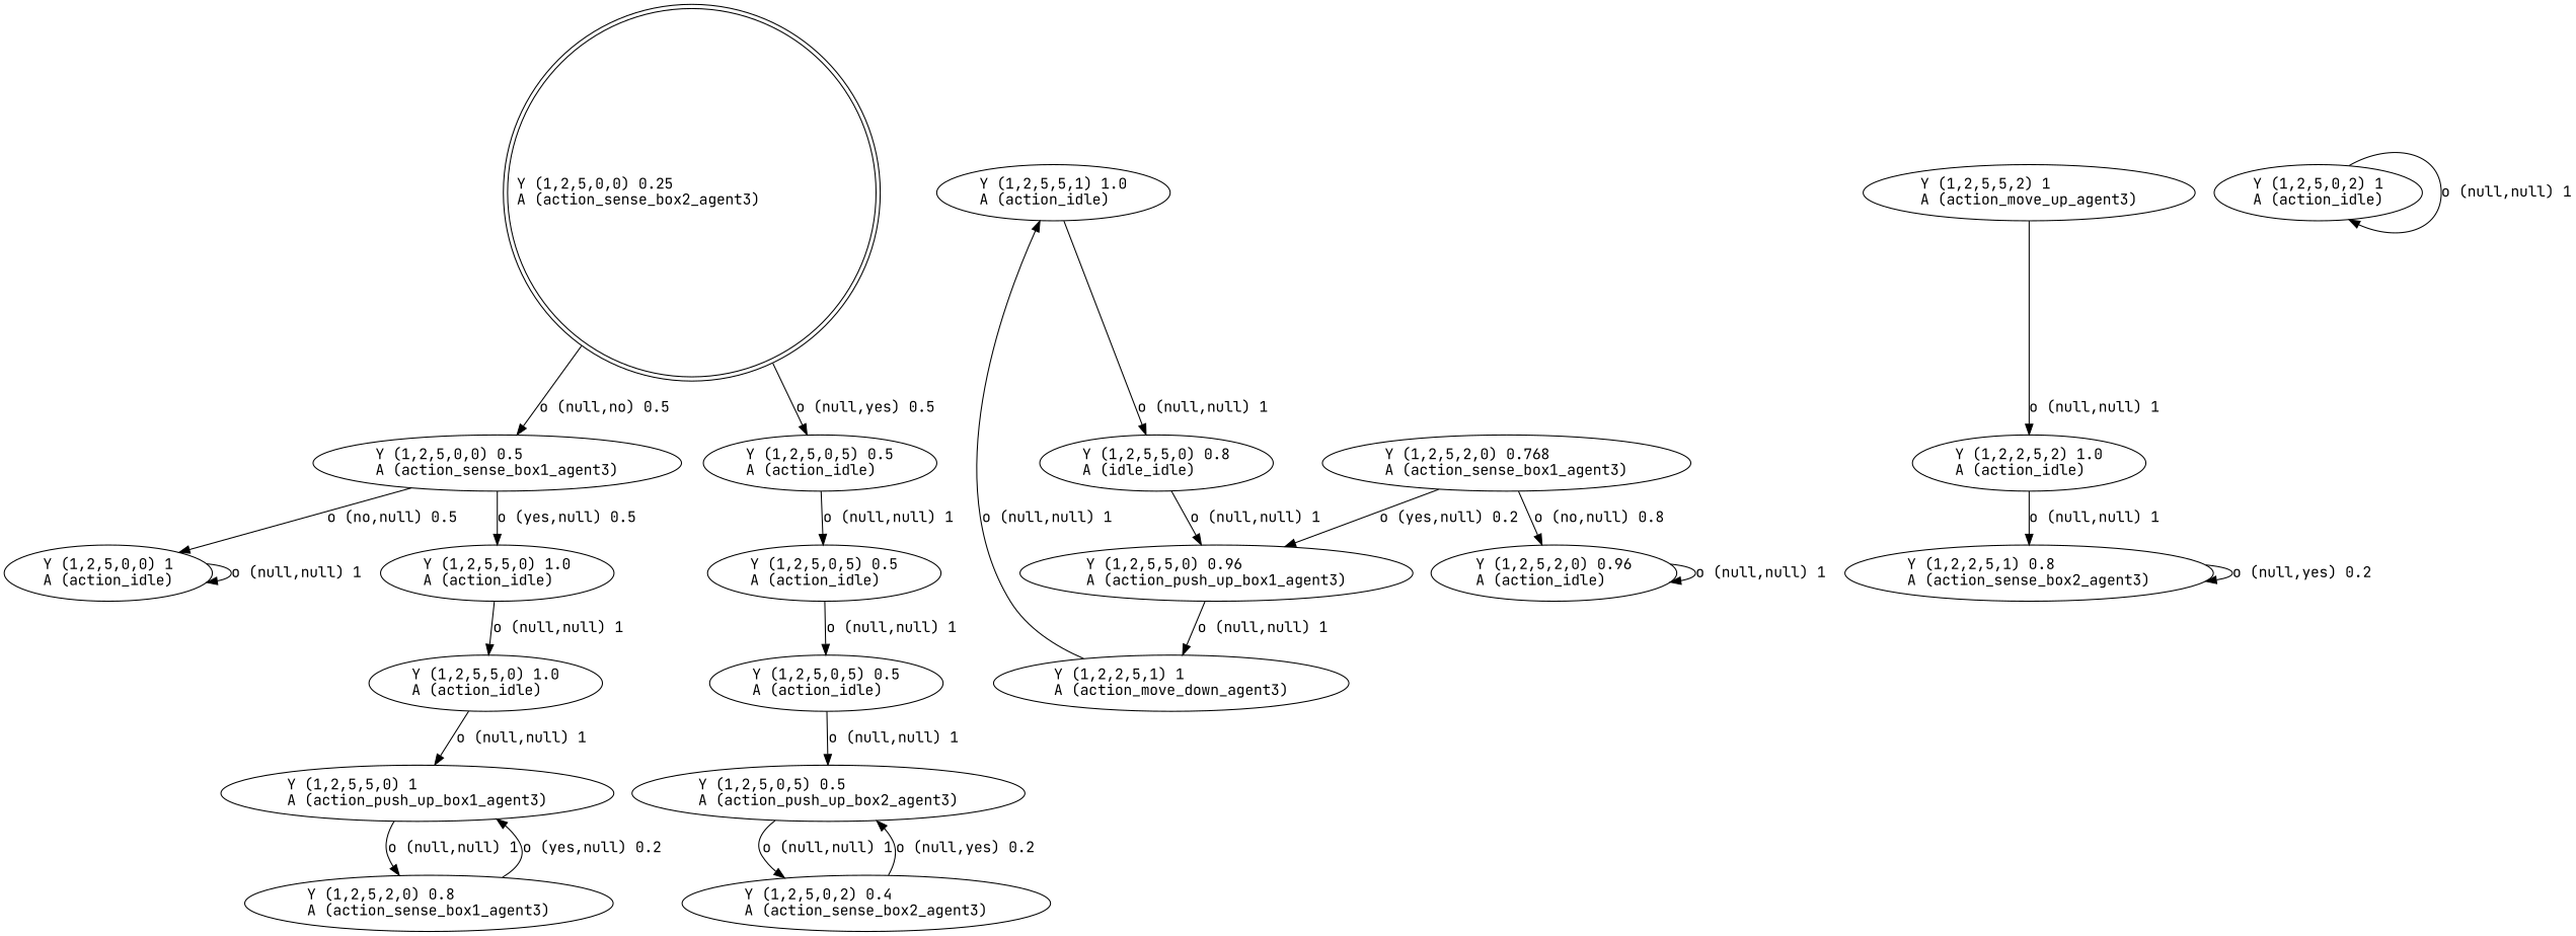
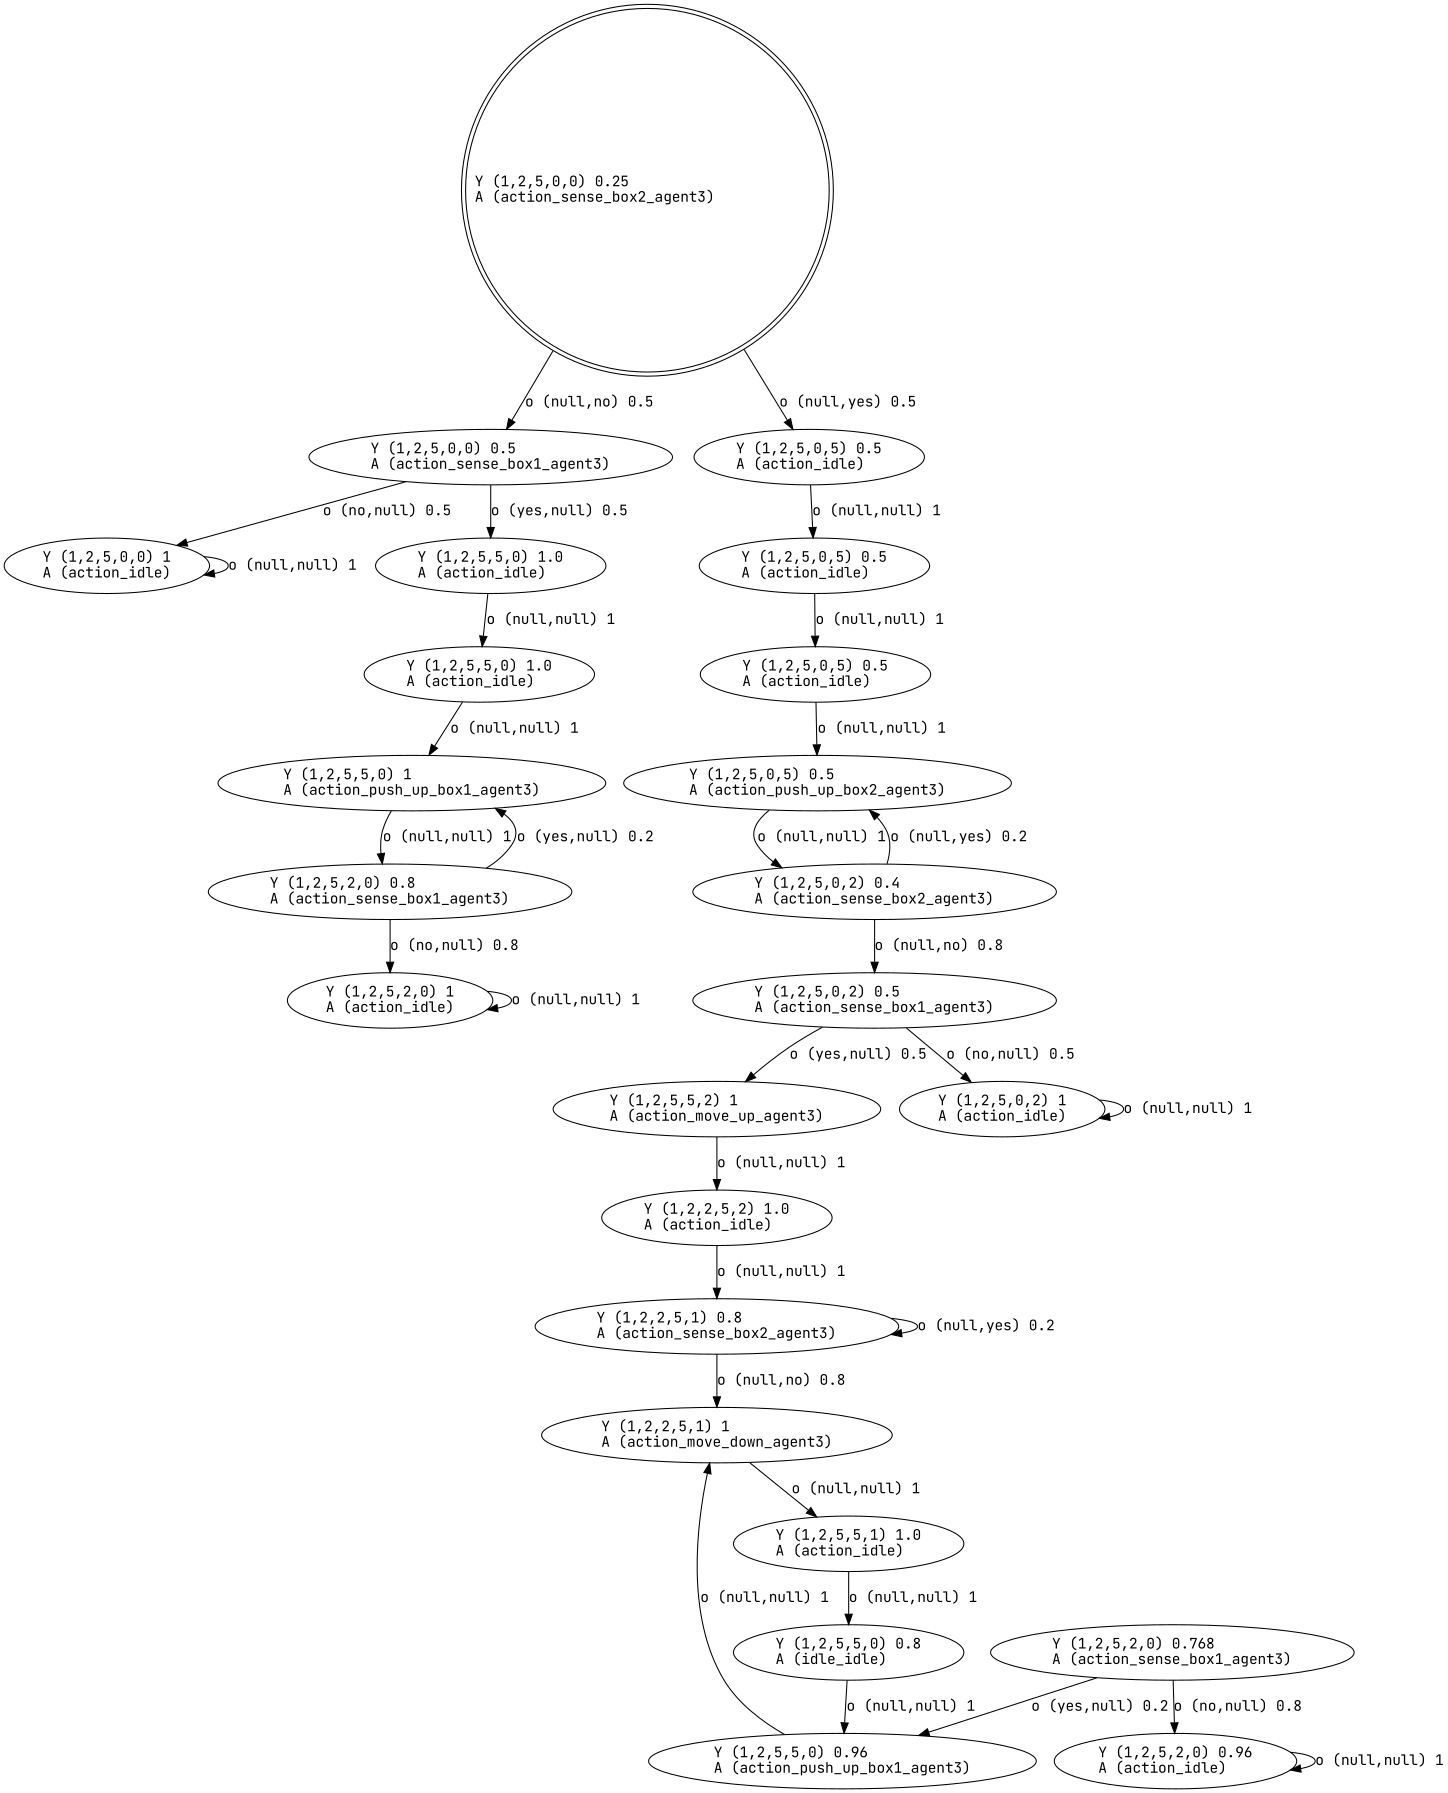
  digraph {
    fontname="JetBrains Mono"
    node [fontname="JetBrains Mono"]
    edge [fontname="JetBrains Mono"]
    n1 [label="Y (1,2,5,0,0) 0.25\lA (action_sense_box2_agent3)\l" labeljust=l shape=doublecircle]
    n2 [label="Y (1,2,5,0,0) 0.5\lA (action_sense_box1_agent3)\l"]
    n3 [label="Y (1,2,5,0,5) 0.5\lA (action_idle)\l"]
    n4 [label="Y (1,2,5,0,0) 1\lA (action_idle)\l"]
    n5 [label="Y (1,2,5,5,0) 1.0\lA (action_idle)\l"]
    n6 [label="Y (1,2,5,0,5) 0.5\lA (action_idle)\l"]
    n7 [label="Y (1,2,5,0,5) 0.5\lA (action_push_up_box2_agent3)\l"]
    n8 [label="Y (1,2,5,0,2) 0.4\lA (action_sense_box2_agent3)\l"]
+   n9 [label="Y (1,2,5,0,2) 0.5\lA (action_sense_box1_agent3)\l"]
    n10 [label="Y (1,2,5,5,0) 1.0\lA (action_idle)\l"]
    n11 [label="Y (1,2,5,5,1) 1.0\lA (action_idle)\l"]
    n12 [label="Y (1,2,5,5,0) 0.8\lA (idle_idle)\l"]
    n13 [label="Y (1,2,5,5,0) 0.96\lA (action_push_up_box1_agent3)\l"]
    n14 [label="Y (1,2,2,5,1) 1\lA (action_move_down_agent3)\l"]
    n15 [label="Y (1,2,5,2,0) 0.96\lA (action_idle)\l"]
    n16 [label="Y (1,2,5,5,2) 1\lA (action_move_up_agent3)\l"]
    n17 [label="Y (1,2,5,0,2) 1\lA (action_idle)\l"]
    n18 [label="Y (1,2,5,5,0) 1\lA (action_push_up_box1_agent3)\l"]
    n19 [label="Y (1,2,5,2,0) 0.8\lA (action_sense_box1_agent3)\l"]
+   n20 [label="Y (1,2,5,2,0) 1\lA (action_idle)\l"]
    n21 [label="Y (1,2,5,2,0) 0.768\lA (action_sense_box1_agent3)\l"]
    n22 [label="Y (1,2,2,5,2) 1.0\lA (action_idle)\l"]
    n23 [label="Y (1,2,2,5,1) 0.8\lA (action_sense_box2_agent3)\l"]
    n24 [label="Y (1,2,5,0,5) 0.5\lA (action_idle)\l"]
    n1 -> n2 [label="o (null,no) 0.5\l"]
    n1 -> n3 [label="o (null,yes) 0.5\l"]
    n2 -> n4 [label="o (no,null) 0.5\l"]
    n2 -> n5 [label="o (yes,null) 0.5\l"]
    n3 -> n6 [label="o (null,null) 1\l"]
    n4 -> n4 [label="o (null,null) 1\l"]
    n5 -> n10 [label="o (null,null) 1\l"]
    n6 -> n24 [label="o (null,null) 1\l"]
    n7 -> n8 [label="o (null,null) 1\l"]
    n8 -> n7 [label="o (null,yes) 0.2\l"]
+   n8 -> n9 [label="o (null,no) 0.8\l"]
+   n9 -> n16 [label="o (yes,null) 0.5\l"]
+   n9 -> n17 [label="o (no,null) 0.5\l"]
    n10 -> n18 [label="o (null,null) 1\l"]
    n11 -> n12 [label="o (null,null) 1\l"]
    n12 -> n13 [label="o (null,null) 1\l"]
    n13 -> n14 [label="o (null,null) 1\l"]
    n14 -> n11 [label="o (null,null) 1\l"]
    n15 -> n15 [label="o (null,null) 1\l"]
    n16 -> n22 [label="o (null,null) 1\l"]
    n17 -> n17 [label="o (null,null) 1\l"]
    n18 -> n19 [label="o (null,null) 1\l"]
    n19 -> n18 [label="o (yes,null) 0.2\l"]
+   n19 -> n20 [label="o (no,null) 0.8\l"]
+   n20 -> n20 [label="o (null,null) 1\l"]
    n21 -> n13 [label="o (yes,null) 0.2\l"]
    n21 -> n15 [label="o (no,null) 0.8\l"]
    n22 -> n23 [label="o (null,null) 1\l"]
+   n23 -> n14 [label="o (null,no) 0.8\l"]
    n23 -> n23 [label="o (null,yes) 0.2\l"]
    n24 -> n7 [label="o (null,null) 1\l"]
  }
